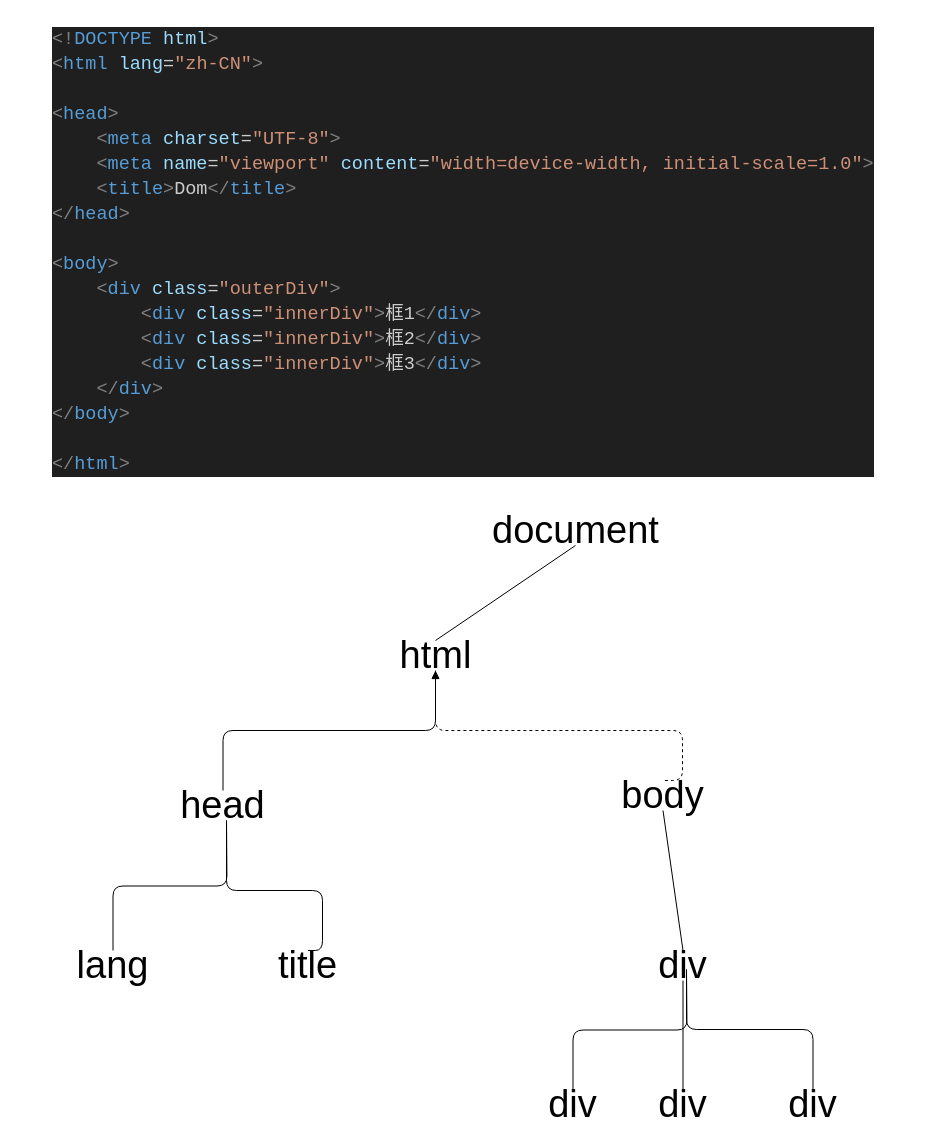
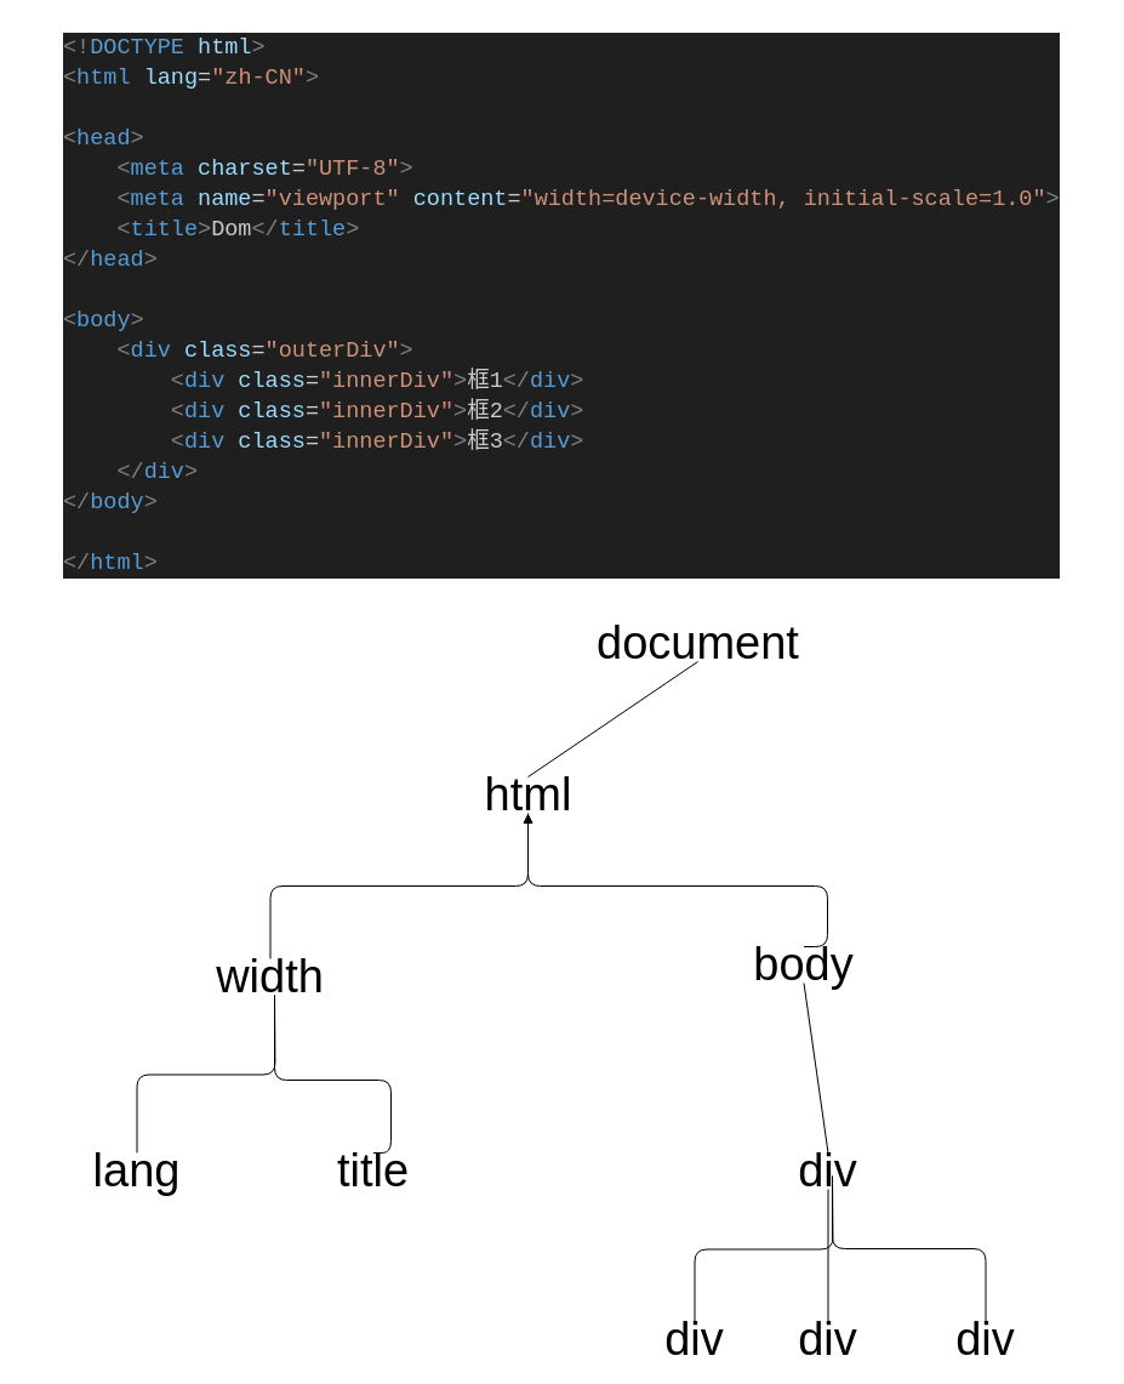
  <mxCell id="0" />
  <mxCell id="1" parent="0" />
  <mxCell id="2" value="&lt;div style=&quot;color: #cccccc;background-color: #1f1f1f;font-family: Consolas, 'Courier New', monospace;font-weight: normal;font-size: 18.5px;line-height: 25px;white-space: pre;&quot;&gt;&lt;div&gt;&lt;span style=&quot;color: #808080;&quot;&gt;&amp;lt;!&lt;/span&gt;&lt;span style=&quot;color: #569cd6;&quot;&gt;DOCTYPE&lt;/span&gt;&lt;span style=&quot;color: #cccccc;&quot;&gt; &lt;/span&gt;&lt;span style=&quot;color: #9cdcfe;&quot;&gt;html&lt;/span&gt;&lt;span style=&quot;color: #808080;&quot;&gt;&amp;gt;&lt;/span&gt;&lt;/div&gt;&lt;div&gt;&lt;span style=&quot;color: #808080;&quot;&gt;&amp;lt;&lt;/span&gt;&lt;span style=&quot;color: #569cd6;&quot;&gt;html&lt;/span&gt;&lt;span style=&quot;color: #cccccc;&quot;&gt; &lt;/span&gt;&lt;span style=&quot;color: #9cdcfe;&quot;&gt;lang&lt;/span&gt;&lt;span style=&quot;color: #cccccc;&quot;&gt;=&lt;/span&gt;&lt;span style=&quot;color: #ce9178;&quot;&gt;&quot;zh-CN&quot;&lt;/span&gt;&lt;span style=&quot;color: #808080;&quot;&gt;&amp;gt;&lt;/span&gt;&lt;/div&gt;&lt;br&gt;&lt;div&gt;&lt;span style=&quot;color: #808080;&quot;&gt;&amp;lt;&lt;/span&gt;&lt;span style=&quot;color: #569cd6;&quot;&gt;head&lt;/span&gt;&lt;span style=&quot;color: #808080;&quot;&gt;&amp;gt;&lt;/span&gt;&lt;/div&gt;&lt;div&gt;&lt;span style=&quot;color: #cccccc;&quot;&gt;&amp;nbsp; &amp;nbsp; &lt;/span&gt;&lt;span style=&quot;color: #808080;&quot;&gt;&amp;lt;&lt;/span&gt;&lt;span style=&quot;color: #569cd6;&quot;&gt;meta&lt;/span&gt;&lt;span style=&quot;color: #cccccc;&quot;&gt; &lt;/span&gt;&lt;span style=&quot;color: #9cdcfe;&quot;&gt;charset&lt;/span&gt;&lt;span style=&quot;color: #cccccc;&quot;&gt;=&lt;/span&gt;&lt;span style=&quot;color: #ce9178;&quot;&gt;&quot;UTF-8&quot;&lt;/span&gt;&lt;span style=&quot;color: #808080;&quot;&gt;&amp;gt;&lt;/span&gt;&lt;/div&gt;&lt;div&gt;&lt;span style=&quot;color: #cccccc;&quot;&gt;&amp;nbsp; &amp;nbsp; &lt;/span&gt;&lt;span style=&quot;color: #808080;&quot;&gt;&amp;lt;&lt;/span&gt;&lt;span style=&quot;color: #569cd6;&quot;&gt;meta&lt;/span&gt;&lt;span style=&quot;color: #cccccc;&quot;&gt; &lt;/span&gt;&lt;span style=&quot;color: #9cdcfe;&quot;&gt;name&lt;/span&gt;&lt;span style=&quot;color: #cccccc;&quot;&gt;=&lt;/span&gt;&lt;span style=&quot;color: #ce9178;&quot;&gt;&quot;viewport&quot;&lt;/span&gt;&lt;span style=&quot;color: #cccccc;&quot;&gt; &lt;/span&gt;&lt;span style=&quot;color: #9cdcfe;&quot;&gt;content&lt;/span&gt;&lt;span style=&quot;color: #cccccc;&quot;&gt;=&lt;/span&gt;&lt;span style=&quot;color: #ce9178;&quot;&gt;&quot;width=device-width, initial-scale=1.0&quot;&lt;/span&gt;&lt;span style=&quot;color: #808080;&quot;&gt;&amp;gt;&lt;/span&gt;&lt;/div&gt;&lt;div&gt;&lt;span style=&quot;color: #cccccc;&quot;&gt;&amp;nbsp; &amp;nbsp; &lt;/span&gt;&lt;span style=&quot;color: #808080;&quot;&gt;&amp;lt;&lt;/span&gt;&lt;span style=&quot;color: #569cd6;&quot;&gt;title&lt;/span&gt;&lt;span style=&quot;color: #808080;&quot;&gt;&amp;gt;&lt;/span&gt;&lt;span style=&quot;color: #cccccc;&quot;&gt;Dom&lt;/span&gt;&lt;span style=&quot;color: #808080;&quot;&gt;&amp;lt;/&lt;/span&gt;&lt;span style=&quot;color: #569cd6;&quot;&gt;title&lt;/span&gt;&lt;span style=&quot;color: #808080;&quot;&gt;&amp;gt;&lt;/span&gt;&lt;/div&gt;&lt;div&gt;&lt;span style=&quot;color: #808080;&quot;&gt;&amp;lt;/&lt;/span&gt;&lt;span style=&quot;color: #569cd6;&quot;&gt;head&lt;/span&gt;&lt;span style=&quot;color: #808080;&quot;&gt;&amp;gt;&lt;/span&gt;&lt;/div&gt;&lt;br&gt;&lt;div&gt;&lt;span style=&quot;color: #808080;&quot;&gt;&amp;lt;&lt;/span&gt;&lt;span style=&quot;color: #569cd6;&quot;&gt;body&lt;/span&gt;&lt;span style=&quot;color: #808080;&quot;&gt;&amp;gt;&lt;/span&gt;&lt;/div&gt;&lt;div&gt;&lt;span style=&quot;color: #cccccc;&quot;&gt;&amp;nbsp; &amp;nbsp; &lt;/span&gt;&lt;span style=&quot;color: #808080;&quot;&gt;&amp;lt;&lt;/span&gt;&lt;span style=&quot;color: #569cd6;&quot;&gt;div&lt;/span&gt;&lt;span style=&quot;color: #cccccc;&quot;&gt; &lt;/span&gt;&lt;span style=&quot;color: #9cdcfe;&quot;&gt;class&lt;/span&gt;&lt;span style=&quot;color: #cccccc;&quot;&gt;=&lt;/span&gt;&lt;span style=&quot;color: #ce9178;&quot;&gt;&quot;outerDiv&quot;&lt;/span&gt;&lt;span style=&quot;color: #808080;&quot;&gt;&amp;gt;&lt;/span&gt;&lt;/div&gt;&lt;div&gt;&lt;span style=&quot;color: #cccccc;&quot;&gt;&amp;nbsp; &amp;nbsp; &amp;nbsp; &amp;nbsp; &lt;/span&gt;&lt;span style=&quot;color: #808080;&quot;&gt;&amp;lt;&lt;/span&gt;&lt;span style=&quot;color: #569cd6;&quot;&gt;div&lt;/span&gt;&lt;span style=&quot;color: #cccccc;&quot;&gt; &lt;/span&gt;&lt;span style=&quot;color: #9cdcfe;&quot;&gt;class&lt;/span&gt;&lt;span style=&quot;color: #cccccc;&quot;&gt;=&lt;/span&gt;&lt;span style=&quot;color: #ce9178;&quot;&gt;&quot;innerDiv&quot;&lt;/span&gt;&lt;span style=&quot;color: #808080;&quot;&gt;&amp;gt;&lt;/span&gt;&lt;span style=&quot;color: #cccccc;&quot;&gt;框1&lt;/span&gt;&lt;span style=&quot;color: #808080;&quot;&gt;&amp;lt;/&lt;/span&gt;&lt;span style=&quot;color: #569cd6;&quot;&gt;div&lt;/span&gt;&lt;span style=&quot;color: #808080;&quot;&gt;&amp;gt;&lt;/span&gt;&lt;/div&gt;&lt;div&gt;&lt;span style=&quot;color: #cccccc;&quot;&gt;&amp;nbsp; &amp;nbsp; &amp;nbsp; &amp;nbsp; &lt;/span&gt;&lt;span style=&quot;color: #808080;&quot;&gt;&amp;lt;&lt;/span&gt;&lt;span style=&quot;color: #569cd6;&quot;&gt;div&lt;/span&gt;&lt;span style=&quot;color: #cccccc;&quot;&gt; &lt;/span&gt;&lt;span style=&quot;color: #9cdcfe;&quot;&gt;class&lt;/span&gt;&lt;span style=&quot;color: #cccccc;&quot;&gt;=&lt;/span&gt;&lt;span style=&quot;color: #ce9178;&quot;&gt;&quot;innerDiv&quot;&lt;/span&gt;&lt;span style=&quot;color: #808080;&quot;&gt;&amp;gt;&lt;/span&gt;&lt;span style=&quot;color: #cccccc;&quot;&gt;框2&lt;/span&gt;&lt;span style=&quot;color: #808080;&quot;&gt;&amp;lt;/&lt;/span&gt;&lt;span style=&quot;color: #569cd6;&quot;&gt;div&lt;/span&gt;&lt;span style=&quot;color: #808080;&quot;&gt;&amp;gt;&lt;/span&gt;&lt;/div&gt;&lt;div&gt;&lt;span style=&quot;color: #cccccc;&quot;&gt;&amp;nbsp; &amp;nbsp; &amp;nbsp; &amp;nbsp; &lt;/span&gt;&lt;span style=&quot;color: #808080;&quot;&gt;&amp;lt;&lt;/span&gt;&lt;span style=&quot;color: #569cd6;&quot;&gt;div&lt;/span&gt;&lt;span style=&quot;color: #cccccc;&quot;&gt; &lt;/span&gt;&lt;span style=&quot;color: #9cdcfe;&quot;&gt;class&lt;/span&gt;&lt;span style=&quot;color: #cccccc;&quot;&gt;=&lt;/span&gt;&lt;span style=&quot;color: #ce9178;&quot;&gt;&quot;innerDiv&quot;&lt;/span&gt;&lt;span style=&quot;color: #808080;&quot;&gt;&amp;gt;&lt;/span&gt;&lt;span style=&quot;color: #cccccc;&quot;&gt;框3&lt;/span&gt;&lt;span style=&quot;color: #808080;&quot;&gt;&amp;lt;/&lt;/span&gt;&lt;span style=&quot;color: #569cd6;&quot;&gt;div&lt;/span&gt;&lt;span style=&quot;color: #808080;&quot;&gt;&amp;gt;&lt;/span&gt;&lt;/div&gt;&lt;div&gt;&lt;span style=&quot;color: #cccccc;&quot;&gt;&amp;nbsp; &amp;nbsp; &lt;/span&gt;&lt;span style=&quot;color: #808080;&quot;&gt;&amp;lt;/&lt;/span&gt;&lt;span style=&quot;color: #569cd6;&quot;&gt;div&lt;/span&gt;&lt;span style=&quot;color: #808080;&quot;&gt;&amp;gt;&lt;/span&gt;&lt;/div&gt;&lt;div&gt;&lt;span style=&quot;color: #808080;&quot;&gt;&amp;lt;/&lt;/span&gt;&lt;span style=&quot;color: #569cd6;&quot;&gt;body&lt;/span&gt;&lt;span style=&quot;color: #808080;&quot;&gt;&amp;gt;&lt;/span&gt;&lt;/div&gt;&lt;br&gt;&lt;div&gt;&lt;span style=&quot;color: #808080;&quot;&gt;&amp;lt;/&lt;/span&gt;&lt;span style=&quot;color: #569cd6;&quot;&gt;html&lt;/span&gt;&lt;span style=&quot;color: #808080;&quot;&gt;&amp;gt;&lt;/span&gt;&lt;/div&gt;&lt;/div&gt;" style="text;whiteSpace=wrap;html=1;" vertex="1" parent="1"><mxGeometry x="50" y="20" width="770" height="470" as="geometry" /></mxCell>
  <mxCell id="3" value="&lt;font style=&quot;font-size: 38px;&quot;&gt;document&lt;/font&gt;" style="text;html=1;align=center;verticalAlign=middle;whiteSpace=wrap;rounded=0;" vertex="1" parent="1"><mxGeometry x="482.5" y="515" width="185" height="30" as="geometry" /></mxCell>
  <mxCell id="4" value="" style="endArrow=none;html=1;entryX=0.5;entryY=1;entryDx=0;entryDy=0;" edge="1" parent="1" target="3"><mxGeometry width="50" height="50" relative="1" as="geometry"><mxPoint x="435" y="640" as="sourcePoint" /><mxPoint x="340" y="690" as="targetPoint" /></mxGeometry></mxCell>
  <mxCell id="5" value="&lt;font style=&quot;font-size: 38px;&quot;&gt;html&lt;/font&gt;" style="text;html=1;align=center;verticalAlign=middle;whiteSpace=wrap;rounded=0;" vertex="1" parent="1"><mxGeometry x="342.5" y="640" width="185" height="30" as="geometry" /></mxCell>
- <mxCell id="6" value="&lt;font style=&quot;font-size: 38px;&quot;&gt;head&lt;/font&gt;" style="text;html=1;align=center;verticalAlign=middle;whiteSpace=wrap;rounded=0;" vertex="1" parent="1"><mxGeometry x="130" y="790" width="185" height="30" as="geometry" /></mxCell>
+ <mxCell id="6" value="&lt;font style=&quot;font-size: 38px;&quot;&gt;width&lt;/font&gt;" style="text;html=1;align=center;verticalAlign=middle;whiteSpace=wrap;rounded=0;" vertex="1" parent="1"><mxGeometry x="130" y="790" width="185" height="30" as="geometry" /></mxCell>
  <mxCell id="7" value="&lt;font style=&quot;font-size: 38px;&quot;&gt;body&lt;/font&gt;" style="text;html=1;align=center;verticalAlign=middle;whiteSpace=wrap;rounded=0;" vertex="1" parent="1"><mxGeometry x="570" y="780" width="185" height="30" as="geometry" /></mxCell>
  <mxCell id="8" value="&lt;font style=&quot;font-size: 38px;&quot;&gt;lang&lt;/font&gt;" style="text;html=1;align=center;verticalAlign=middle;whiteSpace=wrap;rounded=0;" vertex="1" parent="1"><mxGeometry x="20" y="950" width="185" height="30" as="geometry" /></mxCell>
  <mxCell id="9" value="&lt;font style=&quot;font-size: 38px;&quot;&gt;title&lt;/font&gt;" style="text;html=1;align=center;verticalAlign=middle;whiteSpace=wrap;rounded=0;" vertex="1" parent="1"><mxGeometry x="215" y="950" width="185" height="30" as="geometry" /></mxCell>
  <mxCell id="10" value="&lt;font style=&quot;font-size: 38px;&quot;&gt;div&lt;/font&gt;" style="text;html=1;align=center;verticalAlign=middle;whiteSpace=wrap;rounded=0;" vertex="1" parent="1"><mxGeometry x="590" y="950" width="185" height="30" as="geometry" /></mxCell>
  <mxCell id="11" value="&lt;font style=&quot;font-size: 38px;&quot;&gt;div&lt;/font&gt;" style="text;html=1;align=center;verticalAlign=middle;whiteSpace=wrap;rounded=0;" vertex="1" parent="1"><mxGeometry x="590" y="1089" width="185" height="30" as="geometry" /></mxCell>
  <mxCell id="12" value="&lt;font style=&quot;font-size: 38px;&quot;&gt;div&lt;/font&gt;" style="text;html=1;align=center;verticalAlign=middle;whiteSpace=wrap;rounded=0;" vertex="1" parent="1"><mxGeometry x="480" y="1089" width="185" height="30" as="geometry" /></mxCell>
  <mxCell id="13" value="&lt;font style=&quot;font-size: 38px;&quot;&gt;div&lt;/font&gt;" style="text;html=1;align=center;verticalAlign=middle;whiteSpace=wrap;rounded=0;" vertex="1" parent="1"><mxGeometry x="720" y="1089" width="185" height="30" as="geometry" /></mxCell>
- <mxCell id="14" value="" style="endArrow=none;html=1;edgeStyle=orthogonalEdgeStyle;entryX=0.5;entryY=0;entryDx=0;entryDy=0;exitX=0.5;exitY=1;exitDx=0;exitDy=0;dashed=1;" edge="1" parent="1" source="5" target="7"><mxGeometry width="50" height="50" relative="1" as="geometry"><mxPoint x="450" y="710" as="sourcePoint" /><mxPoint x="520" y="700" as="targetPoint" /><Array as="points"><mxPoint x="435" y="730" /><mxPoint x="682" y="730" /></Array></mxGeometry></mxCell>
+ <mxCell id="14" value="" style="endArrow=none;html=1;edgeStyle=orthogonalEdgeStyle;entryX=0.5;entryY=0;entryDx=0;entryDy=0;exitX=0.5;exitY=1;exitDx=0;exitDy=0;" edge="1" parent="1" source="5" target="7"><mxGeometry width="50" height="50" relative="1" as="geometry"><mxPoint x="450" y="710" as="sourcePoint" /><mxPoint x="520" y="700" as="targetPoint" /><Array as="points"><mxPoint x="435" y="730" /><mxPoint x="682" y="730" /></Array></mxGeometry></mxCell>
  <mxCell id="15" value="" style="endArrow=block;html=1;edgeStyle=orthogonalEdgeStyle;exitX=0.5;exitY=0;exitDx=0;exitDy=0;entryX=0.5;entryY=1;entryDx=0;entryDy=0;" edge="1" parent="1" source="6" target="5"><mxGeometry width="50" height="50" relative="1" as="geometry"><mxPoint x="470" y="750" as="sourcePoint" /><mxPoint x="520" y="700" as="targetPoint" /></mxGeometry></mxCell>
  <mxCell id="16" value="" style="endArrow=none;html=1;edgeStyle=orthogonalEdgeStyle;entryX=0.5;entryY=0;entryDx=0;entryDy=0;exitX=0.5;exitY=1;exitDx=0;exitDy=0;" edge="1" parent="1" target="9"><mxGeometry width="50" height="50" relative="1" as="geometry"><mxPoint x="226" y="820" as="sourcePoint" /><mxPoint x="474" y="940" as="targetPoint" /><Array as="points"><mxPoint x="226" y="890" /><mxPoint x="322" y="890" /></Array></mxGeometry></mxCell>
  <mxCell id="17" value="" style="endArrow=none;html=1;edgeStyle=orthogonalEdgeStyle;exitX=0.5;exitY=0;exitDx=0;exitDy=0;entryX=0.5;entryY=1;entryDx=0;entryDy=0;" edge="1" parent="1" source="8"><mxGeometry width="50" height="50" relative="1" as="geometry"><mxPoint x="14" y="940" as="sourcePoint" /><mxPoint x="226" y="820" as="targetPoint" /></mxGeometry></mxCell>
  <mxCell id="18" value="" style="endArrow=none;html=1;entryX=0.5;entryY=1;entryDx=0;entryDy=0;exitX=0.5;exitY=0;exitDx=0;exitDy=0;" edge="1" parent="1" source="10" target="7"><mxGeometry width="50" height="50" relative="1" as="geometry"><mxPoint x="470" y="960" as="sourcePoint" /><mxPoint x="520" y="910" as="targetPoint" /></mxGeometry></mxCell>
  <mxCell id="19" value="" style="endArrow=none;html=1;entryX=0.5;entryY=1;entryDx=0;entryDy=0;exitX=0.5;exitY=0;exitDx=0;exitDy=0;" edge="1" parent="1" source="11" target="10"><mxGeometry width="50" height="50" relative="1" as="geometry"><mxPoint x="470" y="1170" as="sourcePoint" /><mxPoint x="520" y="1120" as="targetPoint" /></mxGeometry></mxCell>
  <mxCell id="20" value="" style="endArrow=none;html=1;edgeStyle=orthogonalEdgeStyle;entryX=0.5;entryY=0;entryDx=0;entryDy=0;exitX=0.5;exitY=1;exitDx=0;exitDy=0;" edge="1" parent="1" target="13"><mxGeometry width="50" height="50" relative="1" as="geometry"><mxPoint x="686" y="969" as="sourcePoint" /><mxPoint x="934" y="1089" as="targetPoint" /><Array as="points"><mxPoint x="686" y="1029" /><mxPoint x="813" y="1029" /></Array></mxGeometry></mxCell>
  <mxCell id="21" value="" style="endArrow=none;html=1;edgeStyle=orthogonalEdgeStyle;exitX=0.5;exitY=0;exitDx=0;exitDy=0;entryX=0.5;entryY=1;entryDx=0;entryDy=0;" edge="1" parent="1" source="12"><mxGeometry width="50" height="50" relative="1" as="geometry"><mxPoint x="474" y="1089" as="sourcePoint" /><mxPoint x="686" y="969" as="targetPoint" /></mxGeometry></mxCell>
